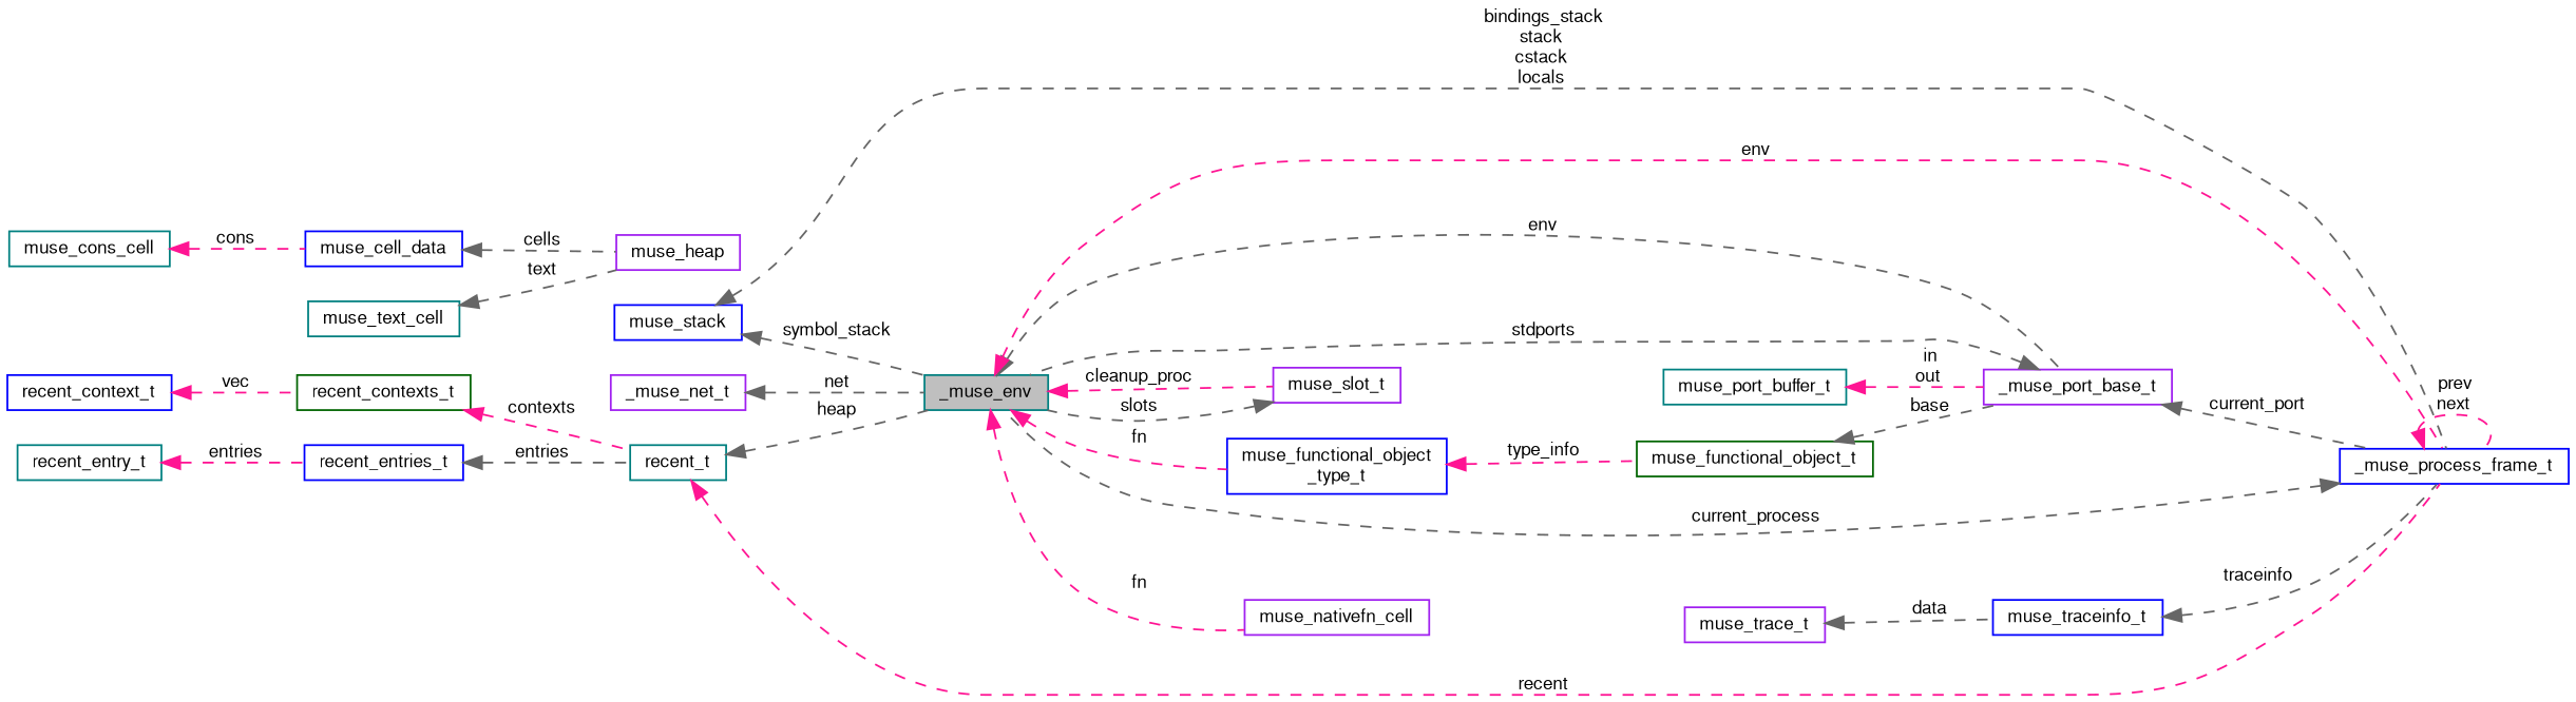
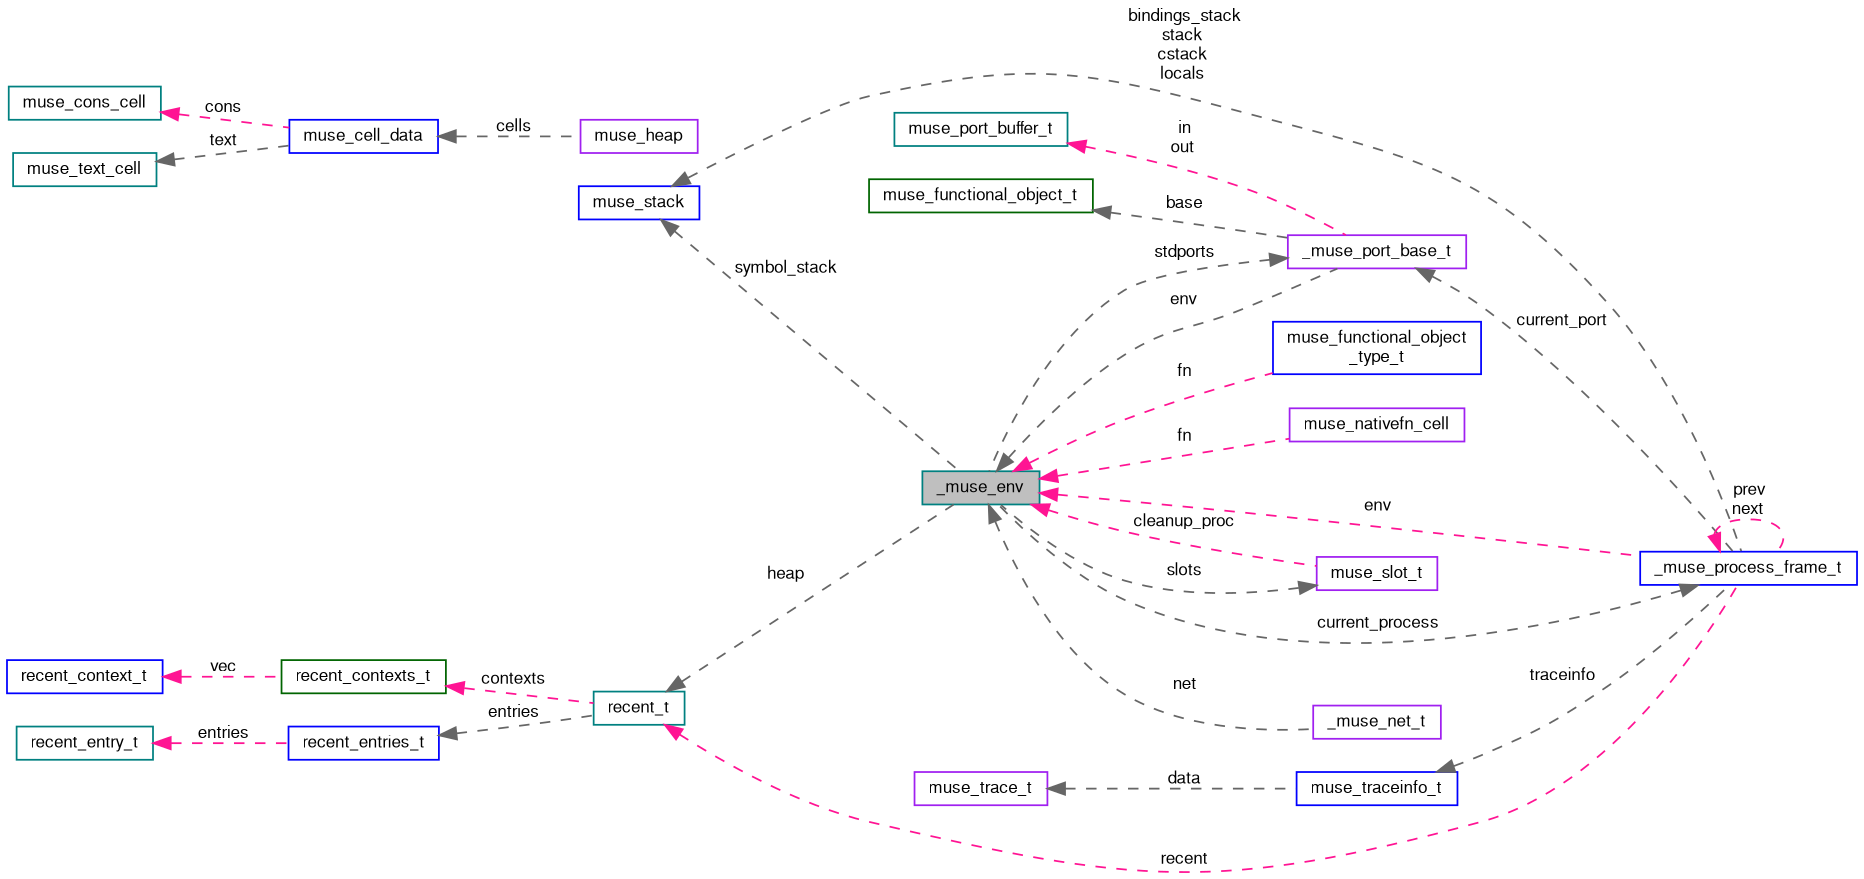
  digraph {
    rankdir=LR
    node [color=blue fillcolor=white fontname=FreeSans fontsize=10 shape=record style=filled]
    edge [color=gray40 dir=back fontname=FreeSans fontsize=10 labelfontname=FreeSans labelfontsize=10 style=dashed]
    n1 [color=teal fillcolor=grey75 fontcolor=black height=0.2 label=_muse_env width=0.4]
    n2 [color=purple height=0.2 label=_muse_port_base_t width=0.4]
    n3 [height=0.2 label="muse_functional_object\l_type_t" width=0.4]
    n4 [color=purple height=0.2 label=muse_nativefn_cell width=0.4]
    n5 [height=0.2 label=_muse_process_frame_t width=0.4]
    n6 [color=purple height=0.2 label=muse_slot_t width=0.4]
    n7 [color=darkgreen height=0.2 label=muse_functional_object_t width=0.4]
    n8 [color=teal height=0.2 label=muse_port_buffer_t width=0.4]
    n9 [color=purple height=0.2 label=muse_heap width=0.4]
    n10 [height=0.2 label=muse_cell_data width=0.4]
    n11 [color=teal height=0.2 label=muse_cons_cell width=0.4]
    n12 [color=teal height=0.2 label=muse_text_cell width=0.4]
    n13 [height=0.2 label=muse_stack width=0.4]
    n14 [color=purple height=0.2 label=_muse_net_t width=0.4]
    n15 [height=0.2 label=muse_traceinfo_t width=0.4]
    n16 [color=purple height=0.2 label=muse_trace_t width=0.4]
    n17 [color=teal height=0.2 label=recent_t width=0.4]
    n18 [color=darkgreen height=0.2 label=recent_contexts_t width=0.4]
    n19 [height=0.2 label=recent_context_t width=0.4]
    n20 [height=0.2 label=recent_entries_t width=0.4]
    n21 [color=teal height=0.2 label=recent_entry_t width=0.4]
    n1 -> n2 [label=" env"]
    n1 -> n3 [color=deeppink label=" fn"]
    n1 -> n4 [color=deeppink label=" fn"]
    n1 -> n5 [color=deeppink label=" env"]
    n1 -> n6 [color=deeppink label=" cleanup_proc"]
    n2 -> n1 [label=" stdports"]
    n2 -> n5 [label=" current_port"]
-   n3 -> n7 [color=deeppink label=" type_info"]
    n5 -> n1 [label=" current_process"]
    n5 -> n5 [color=deeppink label=" prev\nnext"]
    n6 -> n1 [label=" slots"]
    n7 -> n2 [label=" base"]
    n8 -> n2 [color=deeppink label=" in\nout"]
    n10 -> n9 [label=" cells"]
    n11 -> n10 [color=deeppink label=" cons"]
-   n12 -> n9 [label=" text"]
+   n12 -> n10 [label=" text"]
    n13 -> n1 [label=" symbol_stack"]
    n13 -> n5 [label=" bindings_stack\nstack\ncstack\nlocals"]
-   n14 -> n1 [label=" net"]
+   n1 -> n14 [label=" net"]
    n15 -> n5 [label=" traceinfo"]
    n16 -> n15 [label=" data"]
    n17 -> n1 [label=" heap"]
    n17 -> n5 [color=deeppink label=" recent"]
    n18 -> n17 [color=deeppink label=" contexts"]
    n19 -> n18 [color=deeppink label=" vec"]
    n20 -> n17 [label=" entries"]
    n21 -> n20 [color=deeppink label=" entries"]
  }
